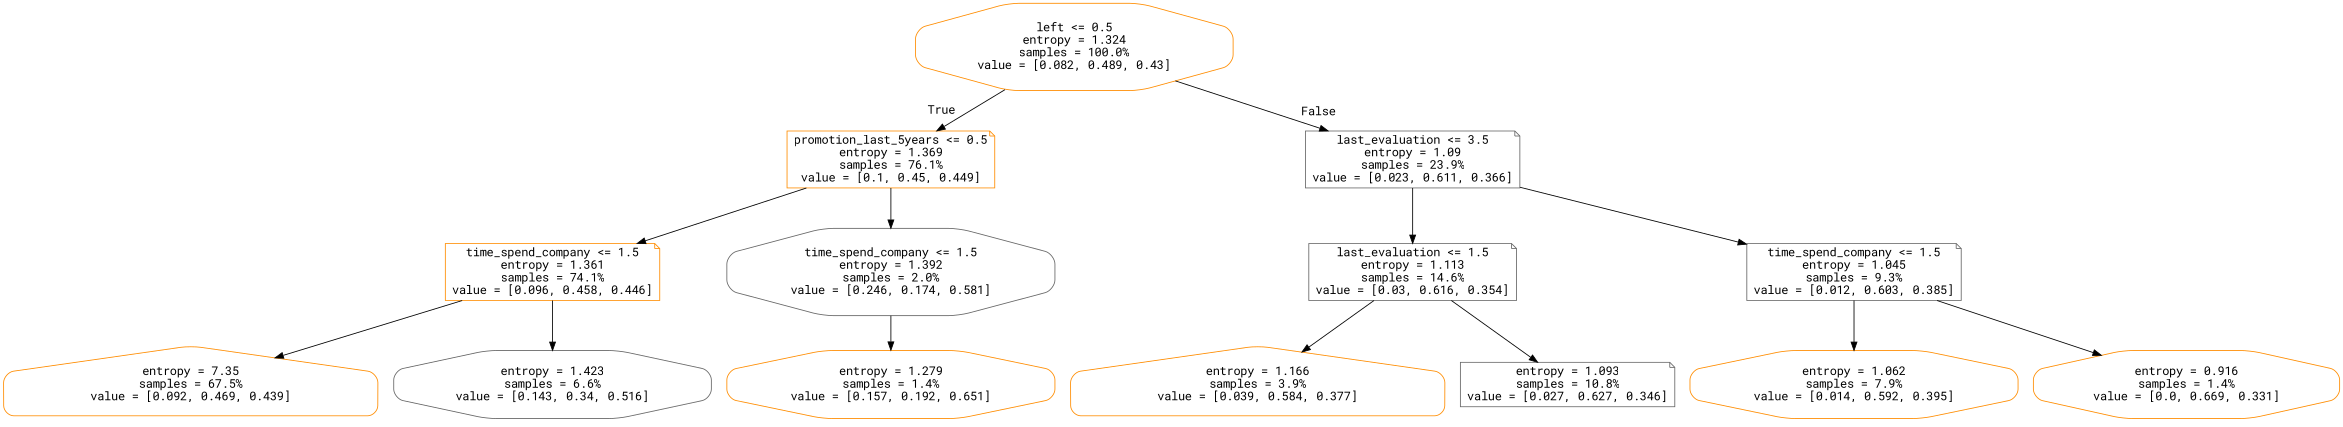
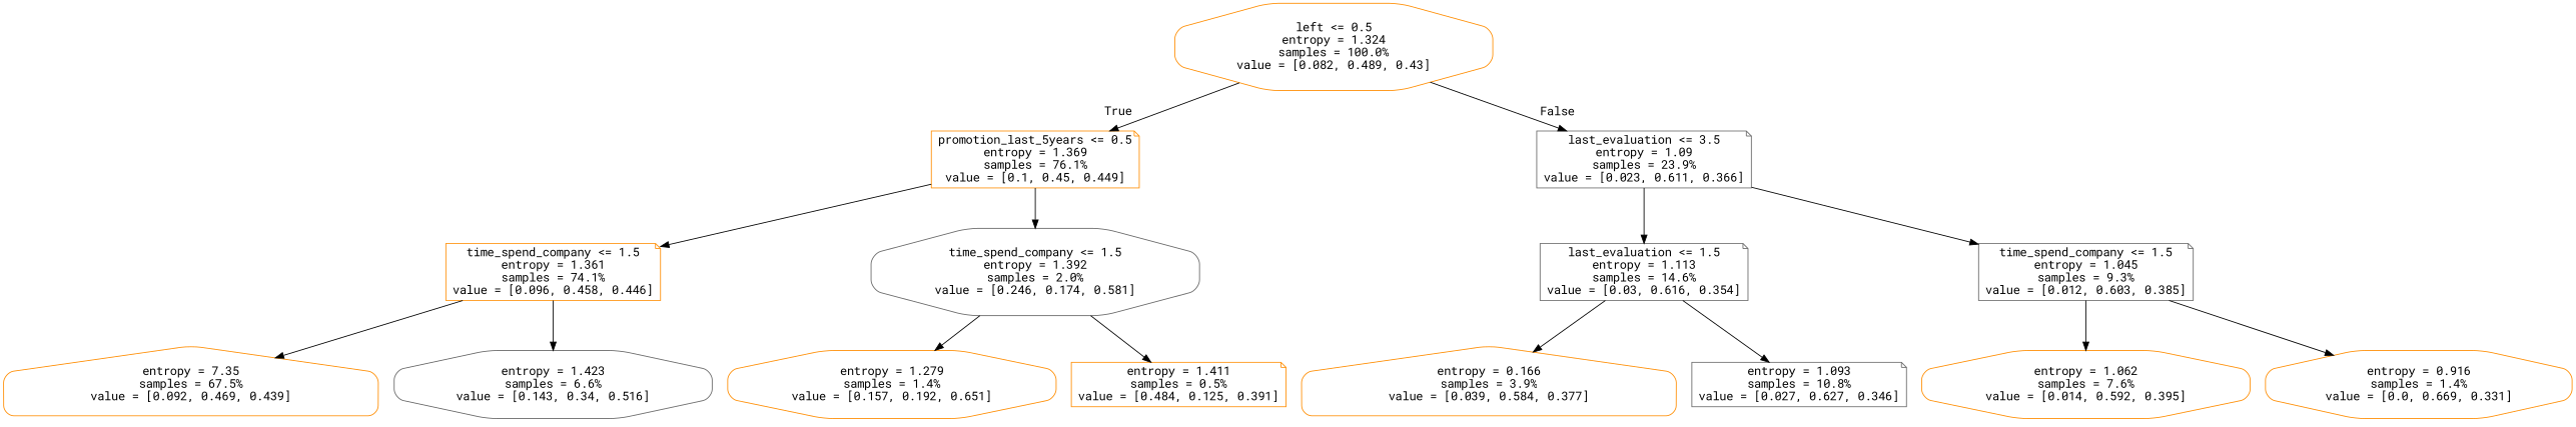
  digraph {
    fontname="Roboto Mono"
    ranksep=equally
    splines=polyline
    node [color=darkorange fontname="Roboto Mono" shape=note style=rounded]
    edge [fontname="Roboto Mono"]
    n1 [label="left <= 0.5\nentropy = 1.324\nsamples = 100.0%\nvalue = [0.082, 0.489, 0.43]" shape=octagon]
    n2 [label="promotion_last_5years <= 0.5\nentropy = 1.369\nsamples = 76.1%\nvalue = [0.1, 0.45, 0.449]"]
    n3 [color=gray40 label="last_evaluation <= 3.5\nentropy = 1.09\nsamples = 23.9%\nvalue = [0.023, 0.611, 0.366]"]
    n4 [label="time_spend_company <= 1.5\nentropy = 1.361\nsamples = 74.1%\nvalue = [0.096, 0.458, 0.446]"]
    n5 [color=gray40 label="time_spend_company <= 1.5\nentropy = 1.392\nsamples = 2.0%\nvalue = [0.246, 0.174, 0.581]" shape=octagon]
    n6 [color=gray40 label="last_evaluation <= 1.5\nentropy = 1.113\nsamples = 14.6%\nvalue = [0.03, 0.616, 0.354]"]
    n7 [color=gray40 label="time_spend_company <= 1.5\nentropy = 1.045\nsamples = 9.3%\nvalue = [0.012, 0.603, 0.385]"]
    n8 [label="entropy = 7.35\nsamples = 67.5%\nvalue = [0.092, 0.469, 0.439]" shape=house]
    n9 [color=gray40 label="entropy = 1.423\nsamples = 6.6%\nvalue = [0.143, 0.34, 0.516]" shape=octagon]
    n10 [label="entropy = 1.279\nsamples = 1.4%\nvalue = [0.157, 0.192, 0.651]" shape=octagon]
-   n12 [label="entropy = 1.166\nsamples = 3.9%\nvalue = [0.039, 0.584, 0.377]" shape=house]
+   n11 [label="entropy = 1.411\nsamples = 0.5%\nvalue = [0.484, 0.125, 0.391]"]
+   n12 [label="entropy = 0.166\nsamples = 3.9%\nvalue = [0.039, 0.584, 0.377]" shape=house]
    n13 [color=gray40 label="entropy = 1.093\nsamples = 10.8%\nvalue = [0.027, 0.627, 0.346]"]
-   n14 [label="entropy = 1.062\nsamples = 7.9%\nvalue = [0.014, 0.592, 0.395]" shape=octagon]
+   n14 [label="entropy = 1.062\nsamples = 7.6%\nvalue = [0.014, 0.592, 0.395]" shape=octagon]
    n15 [label="entropy = 0.916\nsamples = 1.4%\nvalue = [0.0, 0.669, 0.331]" shape=octagon]
    subgraph sub_1 {
      rank=same
      n1
    }
    subgraph sub_2 {
      rank=same
      n2
      n3
    }
    subgraph sub_3 {
      rank=same
      n4
      n5
      n6
      n7
    }
    subgraph sub_4 {
      rank=same
      n8
      n9
      n10
+     n11
      n12
      n13
      n14
      n15
    }
    n1 -> n2 [headlabel=True labelangle=45 labeldistance=2.5]
    n1 -> n3 [headlabel=False labelangle=-45 labeldistance=2.5]
    n2 -> n4
    n2 -> n5
    n3 -> n6
    n3 -> n7
    n4 -> n8
    n4 -> n9
    n5 -> n10
+   n5 -> n11
    n6 -> n12
    n6 -> n13
    n7 -> n14
    n7 -> n15
  }
